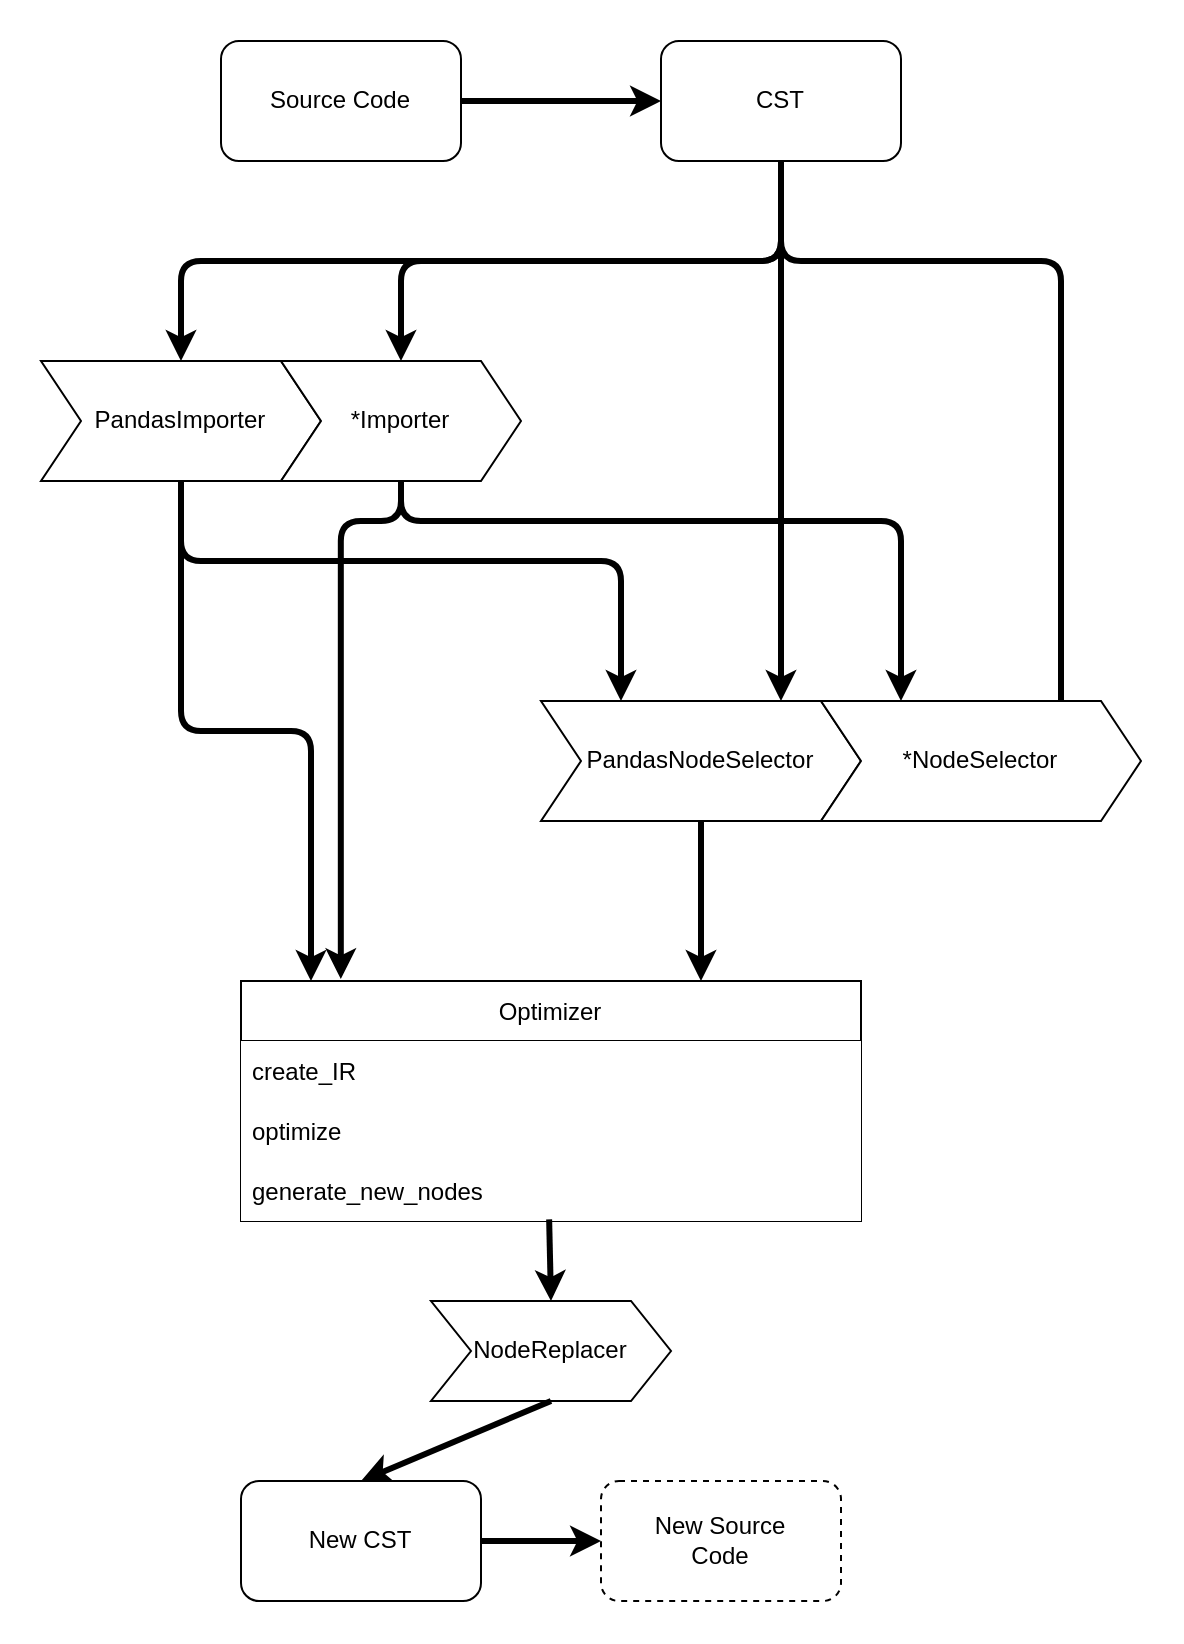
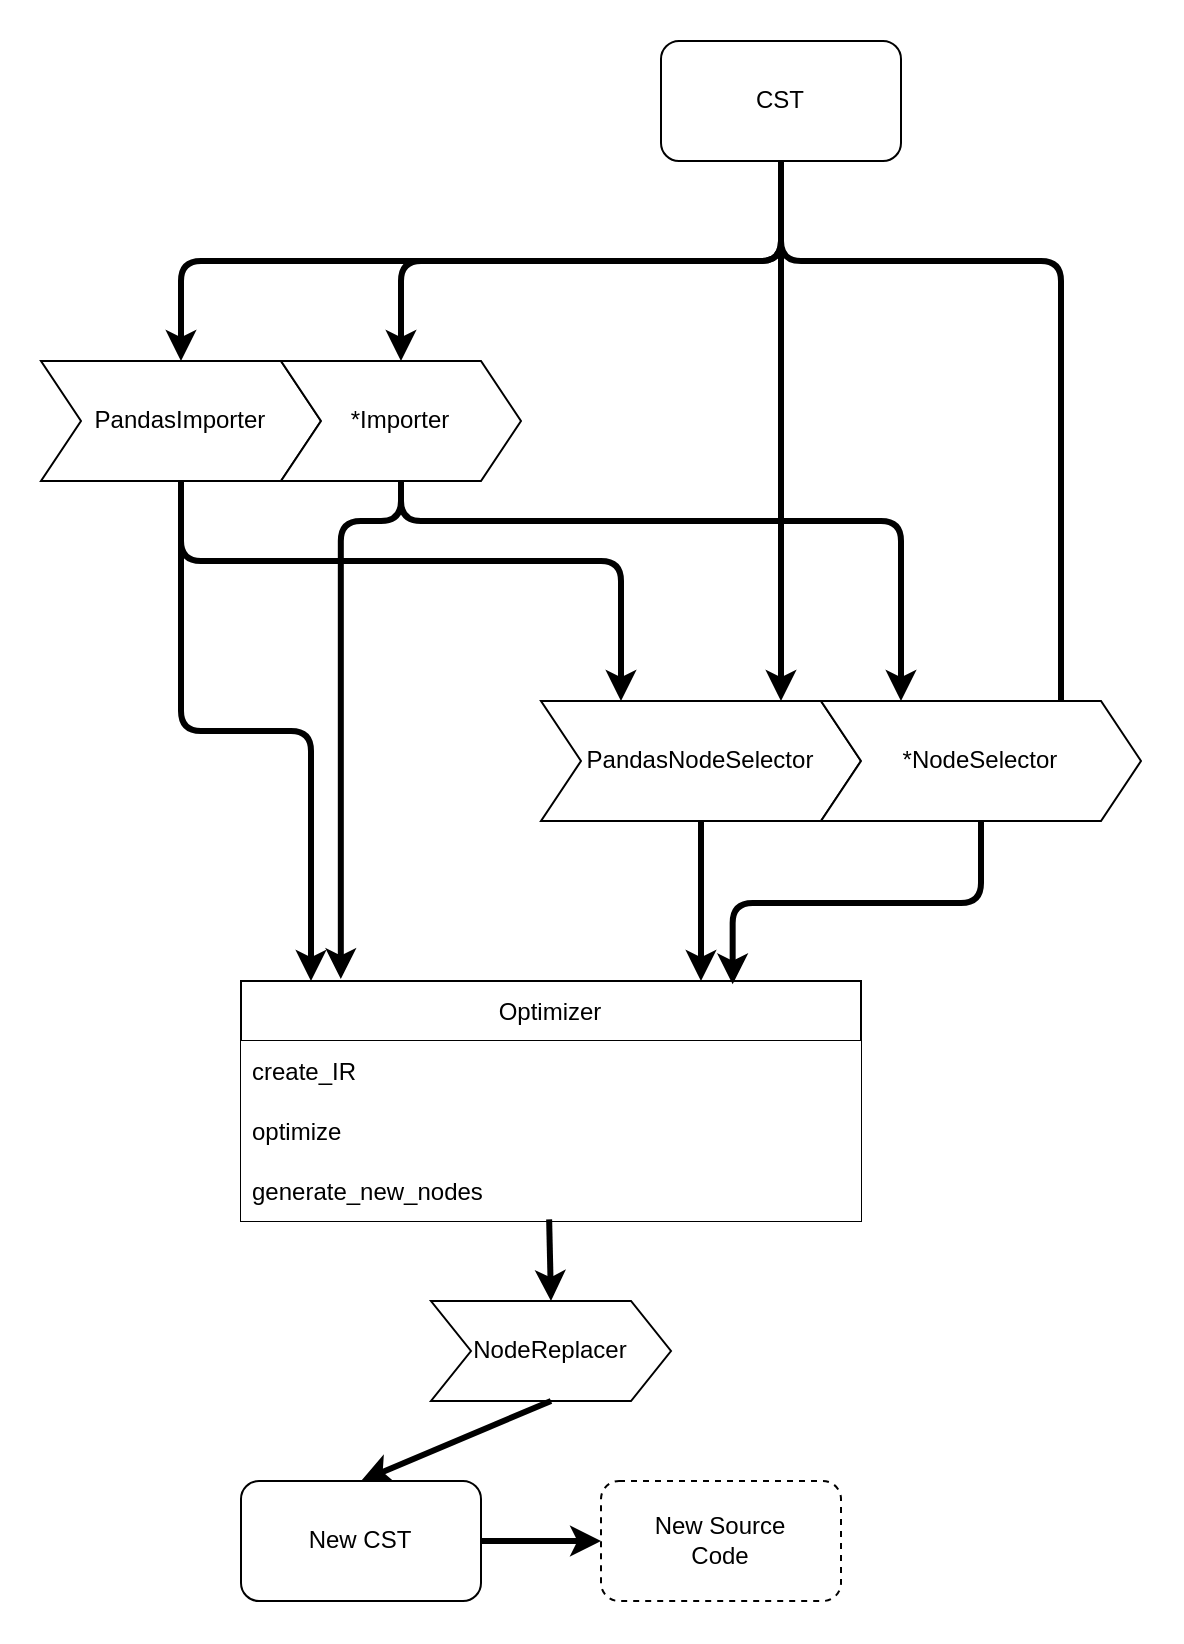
  <mxCell id="0" />
  <mxCell id="1" parent="0" />
  <mxCell id="2" value="PandasImporter" style="shape=step;perimeter=stepPerimeter;whiteSpace=wrap;html=1;fixedSize=1;fillColor=default;" parent="1" vertex="1"><mxGeometry x="20" y="180" width="140" height="60" as="geometry" /></mxCell>
  <mxCell id="3" value="NodeReplacer" style="shape=step;perimeter=stepPerimeter;whiteSpace=wrap;html=1;fixedSize=1;" vertex="1" parent="1"><mxGeometry x="215" y="650" width="120" height="50" as="geometry" /></mxCell>
  <mxCell id="4" value="Optimizer" style="swimlane;fontStyle=0;childLayout=stackLayout;horizontal=1;startSize=30;horizontalStack=0;resizeParent=1;resizeParentMax=0;resizeLast=0;collapsible=1;marginBottom=0;" vertex="1" parent="1"><mxGeometry x="120" y="490" width="310" height="120" as="geometry"><mxRectangle x="990" y="470" width="80" height="30" as="alternateBounds" /></mxGeometry></mxCell>
  <mxCell id="5" value="create_IR" style="text;strokeColor=none;fillColor=default;align=left;verticalAlign=middle;spacingLeft=4;spacingRight=4;overflow=hidden;points=[[0,0.5],[1,0.5]];portConstraint=eastwest;rotatable=0;" vertex="1" parent="4"><mxGeometry y="30" width="310" height="30" as="geometry" /></mxCell>
  <mxCell id="6" value="optimize" style="text;strokeColor=none;fillColor=default;align=left;verticalAlign=middle;spacingLeft=4;spacingRight=4;overflow=hidden;points=[[0,0.5],[1,0.5]];portConstraint=eastwest;rotatable=0;" vertex="1" parent="4"><mxGeometry y="60" width="310" height="30" as="geometry" /></mxCell>
  <mxCell id="7" value="generate_new_nodes" style="text;strokeColor=none;fillColor=default;align=left;verticalAlign=middle;spacingLeft=4;spacingRight=4;overflow=hidden;points=[[0,0.5],[1,0.5]];portConstraint=eastwest;rotatable=0;" vertex="1" parent="4"><mxGeometry y="90" width="310" height="30" as="geometry" /></mxCell>
  <mxCell id="8" value="PandasNodeSelector" style="shape=step;perimeter=stepPerimeter;whiteSpace=wrap;html=1;fixedSize=1;" vertex="1" parent="1"><mxGeometry x="270" y="350" width="160" height="60" as="geometry" /></mxCell>
  <mxCell id="9" value="*Importer" style="shape=step;perimeter=stepPerimeter;whiteSpace=wrap;html=1;fixedSize=1;gradientColor=none;" vertex="1" parent="1"><mxGeometry x="140" y="180" width="120" height="60" as="geometry" /></mxCell>
  <mxCell id="10" value="*NodeSelector" style="shape=step;perimeter=stepPerimeter;whiteSpace=wrap;html=1;fixedSize=1;gradientColor=none;" vertex="1" parent="1"><mxGeometry x="410" y="350" width="160" height="60" as="geometry" /></mxCell>
  <mxCell id="11" value="CST" style="rounded=1;whiteSpace=wrap;html=1;" vertex="1" parent="1"><mxGeometry x="330" y="20" width="120" height="60" as="geometry" /></mxCell>
  <mxCell id="12" value="New Source&lt;br&gt;Code" style="rounded=1;whiteSpace=wrap;html=1;dashed=1;" vertex="1" parent="1"><mxGeometry x="300" y="740" width="120" height="60" as="geometry" /></mxCell>
+ <mxCell id="13" value="" style="edgeStyle=elbowEdgeStyle;elbow=vertical;endArrow=classic;html=1;entryX=0.793;entryY=0.014;entryDx=0;entryDy=0;exitX=0.5;exitY=1;exitDx=0;exitDy=0;entryPerimeter=0;strokeWidth=3;strokeColor=#000000;" edge="1" parent="1" source="10" target="4"><mxGeometry width="50" height="50" relative="1" as="geometry"><mxPoint x="390" y="450" as="sourcePoint" /><mxPoint x="440" y="400" as="targetPoint" /></mxGeometry></mxCell>
  <mxCell id="14" value="" style="edgeStyle=elbowEdgeStyle;elbow=vertical;endArrow=classic;html=1;exitX=0.5;exitY=1;exitDx=0;exitDy=0;entryX=0.5;entryY=0;entryDx=0;entryDy=0;strokeWidth=3;strokeColor=#000000;" edge="1" parent="1" source="11" target="2"><mxGeometry width="50" height="50" relative="1" as="geometry"><mxPoint x="380" y="170" as="sourcePoint" /><mxPoint x="430" y="120" as="targetPoint" /></mxGeometry></mxCell>
  <mxCell id="15" value="" style="edgeStyle=elbowEdgeStyle;elbow=vertical;endArrow=classic;html=1;exitX=0.5;exitY=1;exitDx=0;exitDy=0;entryX=0.5;entryY=0;entryDx=0;entryDy=0;strokeWidth=3;strokeColor=#000000;" edge="1" parent="1" source="11" target="9"><mxGeometry width="50" height="50" relative="1" as="geometry"><mxPoint x="390" y="420" as="sourcePoint" /><mxPoint x="440" y="370" as="targetPoint" /></mxGeometry></mxCell>
  <mxCell id="16" value="" style="edgeStyle=elbowEdgeStyle;elbow=vertical;endArrow=classic;html=1;exitX=0.5;exitY=1;exitDx=0;exitDy=0;entryX=0.25;entryY=0;entryDx=0;entryDy=0;strokeWidth=3;strokeColor=#000000;" edge="1" parent="1" source="2" target="8"><mxGeometry width="50" height="50" relative="1" as="geometry"><mxPoint x="390" y="450" as="sourcePoint" /><mxPoint x="440" y="400" as="targetPoint" /><Array as="points"><mxPoint x="150" y="280" /></Array></mxGeometry></mxCell>
  <mxCell id="17" value="" style="edgeStyle=elbowEdgeStyle;elbow=vertical;endArrow=classic;html=1;exitX=0.5;exitY=1;exitDx=0;exitDy=0;entryX=0.25;entryY=0;entryDx=0;entryDy=0;strokeWidth=3;strokeColor=#000000;" edge="1" parent="1" source="9" target="10"><mxGeometry width="50" height="50" relative="1" as="geometry"><mxPoint x="390" y="450" as="sourcePoint" /><mxPoint x="440" y="400" as="targetPoint" /><Array as="points"><mxPoint x="270" y="260" /></Array></mxGeometry></mxCell>
  <mxCell id="18" value="" style="edgeStyle=elbowEdgeStyle;elbow=vertical;endArrow=none;html=1;exitX=0.5;exitY=1;exitDx=0;exitDy=0;entryX=0.75;entryY=0;entryDx=0;entryDy=0;strokeWidth=3;strokeColor=#000000;" edge="1" parent="1" source="11" target="10"><mxGeometry width="50" height="50" relative="1" as="geometry"><mxPoint x="570" y="420" as="sourcePoint" /><mxPoint x="620" y="370" as="targetPoint" /><Array as="points"><mxPoint x="460" y="130" /></Array></mxGeometry></mxCell>
  <mxCell id="19" value="" style="edgeStyle=elbowEdgeStyle;elbow=vertical;endArrow=classic;html=1;exitX=0.5;exitY=1;exitDx=0;exitDy=0;entryX=0.75;entryY=0;entryDx=0;entryDy=0;strokeWidth=3;strokeColor=#000000;" edge="1" parent="1" source="11" target="8"><mxGeometry width="50" height="50" relative="1" as="geometry"><mxPoint x="570" y="420" as="sourcePoint" /><mxPoint x="620" y="370" as="targetPoint" /><Array as="points"><mxPoint x="340" y="150" /></Array></mxGeometry></mxCell>
  <mxCell id="20" value="" style="edgeStyle=elbowEdgeStyle;elbow=vertical;endArrow=classic;html=1;exitX=0.5;exitY=1;exitDx=0;exitDy=0;strokeWidth=3;strokeColor=#000000;" edge="1" parent="1" source="2"><mxGeometry width="50" height="50" relative="1" as="geometry"><mxPoint x="20" y="380" as="sourcePoint" /><mxPoint x="155" y="490" as="targetPoint" /></mxGeometry></mxCell>
  <mxCell id="21" value="" style="edgeStyle=elbowEdgeStyle;elbow=vertical;endArrow=classic;html=1;exitX=0.5;exitY=1;exitDx=0;exitDy=0;entryX=0.161;entryY=-0.008;entryDx=0;entryDy=0;strokeColor=#000000;strokeWidth=3;entryPerimeter=0;" edge="1" parent="1" source="9" target="4"><mxGeometry width="50" height="50" relative="1" as="geometry"><mxPoint x="570" y="420" as="sourcePoint" /><mxPoint x="246" y="490" as="targetPoint" /><Array as="points"><mxPoint x="220" y="260" /></Array></mxGeometry></mxCell>
  <mxCell id="22" value="" style="endArrow=classic;html=1;exitX=0.497;exitY=0.972;exitDx=0;exitDy=0;exitPerimeter=0;entryX=0.5;entryY=0;entryDx=0;entryDy=0;strokeWidth=3;strokeColor=#000000;" edge="1" parent="1" source="7" target="3"><mxGeometry width="50" height="50" relative="1" as="geometry"><mxPoint x="570" y="550" as="sourcePoint" /><mxPoint x="620" y="500" as="targetPoint" /></mxGeometry></mxCell>
- <mxCell id="23" value="Source Code" style="rounded=1;whiteSpace=wrap;html=1;fillColor=default;" vertex="1" parent="1"><mxGeometry x="110" y="20" width="120" height="60" as="geometry" /></mxCell>
- <mxCell id="24" value="" style="endArrow=classic;html=1;exitX=1;exitY=0.5;exitDx=0;exitDy=0;entryX=0;entryY=0.5;entryDx=0;entryDy=0;strokeWidth=3;strokeColor=#000000;" edge="1" parent="1" source="23" target="11"><mxGeometry width="50" height="50" relative="1" as="geometry"><mxPoint x="470" y="140" as="sourcePoint" /><mxPoint x="520" y="90" as="targetPoint" /></mxGeometry></mxCell>
  <mxCell id="25" value="" style="endArrow=classic;html=1;exitX=0.5;exitY=1;exitDx=0;exitDy=0;entryX=0.5;entryY=0;entryDx=0;entryDy=0;strokeWidth=3;strokeColor=#000000;" edge="1" parent="1" source="3" target="27"><mxGeometry width="50" height="50" relative="1" as="geometry"><mxPoint x="470" y="520" as="sourcePoint" /><mxPoint x="280" y="740" as="targetPoint" /></mxGeometry></mxCell>
  <mxCell id="26" value="" style="endArrow=classic;html=1;exitX=0.5;exitY=1;exitDx=0;exitDy=0;strokeWidth=3;strokeColor=#000000;" edge="1" parent="1" source="8"><mxGeometry width="50" height="50" relative="1" as="geometry"><mxPoint x="470" y="520" as="sourcePoint" /><mxPoint x="350" y="490" as="targetPoint" /></mxGeometry></mxCell>
  <mxCell id="27" value="New CST&lt;br&gt;" style="rounded=1;whiteSpace=wrap;html=1;fillColor=default;" vertex="1" parent="1"><mxGeometry x="120" y="740" width="120" height="60" as="geometry" /></mxCell>
  <mxCell id="28" value="" style="endArrow=classic;html=1;exitX=1;exitY=0.5;exitDx=0;exitDy=0;entryX=0;entryY=0.5;entryDx=0;entryDy=0;strokeColor=#000000;strokeWidth=3;" edge="1" parent="1" source="27" target="12"><mxGeometry width="50" height="50" relative="1" as="geometry"><mxPoint x="420" y="690" as="sourcePoint" /><mxPoint x="470" y="640" as="targetPoint" /></mxGeometry></mxCell>
